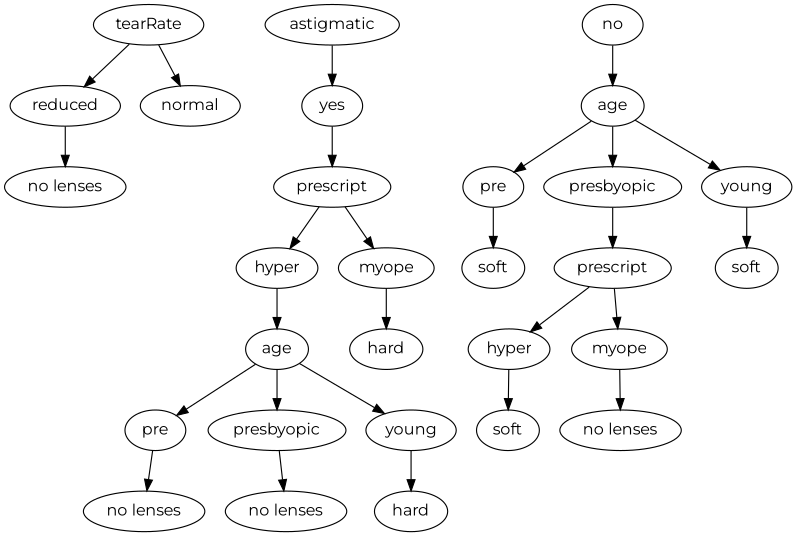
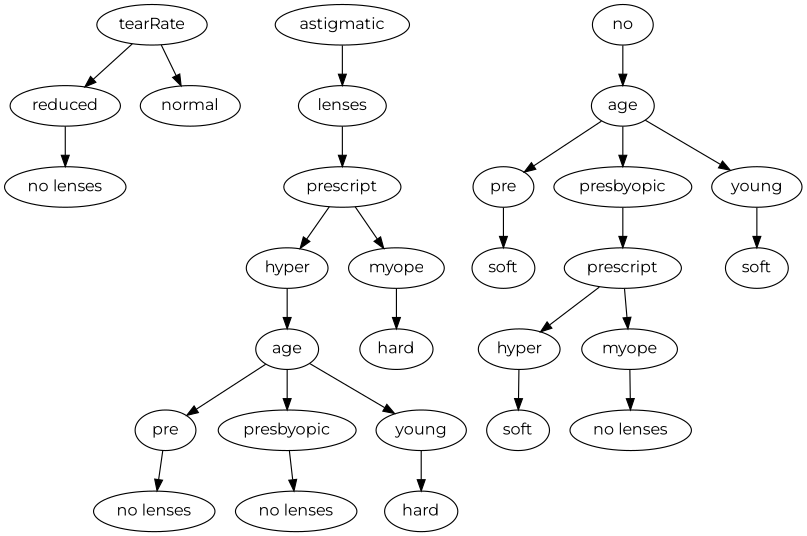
  digraph {
    fontname=Montserrat
    node [fontname=Montserrat]
    edge [fontname=Montserrat]
    n1 [label=tearRate]
    n2 [label=reduced]
    n3 [label=normal]
    n4 [label="no lenses"]
    n5 [label=astigmatic]
-   n6 [label=yes]
+   n6 [label=lenses]
    n7 [label=prescript]
    n8 [label=no]
    n9 [label=age]
    n10 [label=hyper]
    n11 [label=myope]
    n12 [label=age]
    n13 [label=hard]
    n14 [label=pre]
    n15 [label=presbyopic]
    n16 [label=young]
    n17 [label="no lenses"]
    n18 [label="no lenses"]
    n19 [label=hard]
    n20 [label=pre]
    n21 [label=presbyopic]
    n22 [label=young]
    n23 [label=soft]
    n24 [label=prescript]
    n25 [label=soft]
    n26 [label=hyper]
    n27 [label=myope]
    n28 [label=soft]
    n29 [label="no lenses"]
    n1 -> n2
    n1 -> n3
    n2 -> n4
    n5 -> n6
    n6 -> n7
    n7 -> n10
    n7 -> n11
    n8 -> n9
    n9 -> n20
    n9 -> n21
    n9 -> n22
    n10 -> n12
    n11 -> n13
    n12 -> n14
    n12 -> n15
    n12 -> n16
    n14 -> n17
    n15 -> n18
    n16 -> n19
    n20 -> n23
    n21 -> n24
    n22 -> n25
    n24 -> n26
    n24 -> n27
    n26 -> n28
    n27 -> n29
  }
